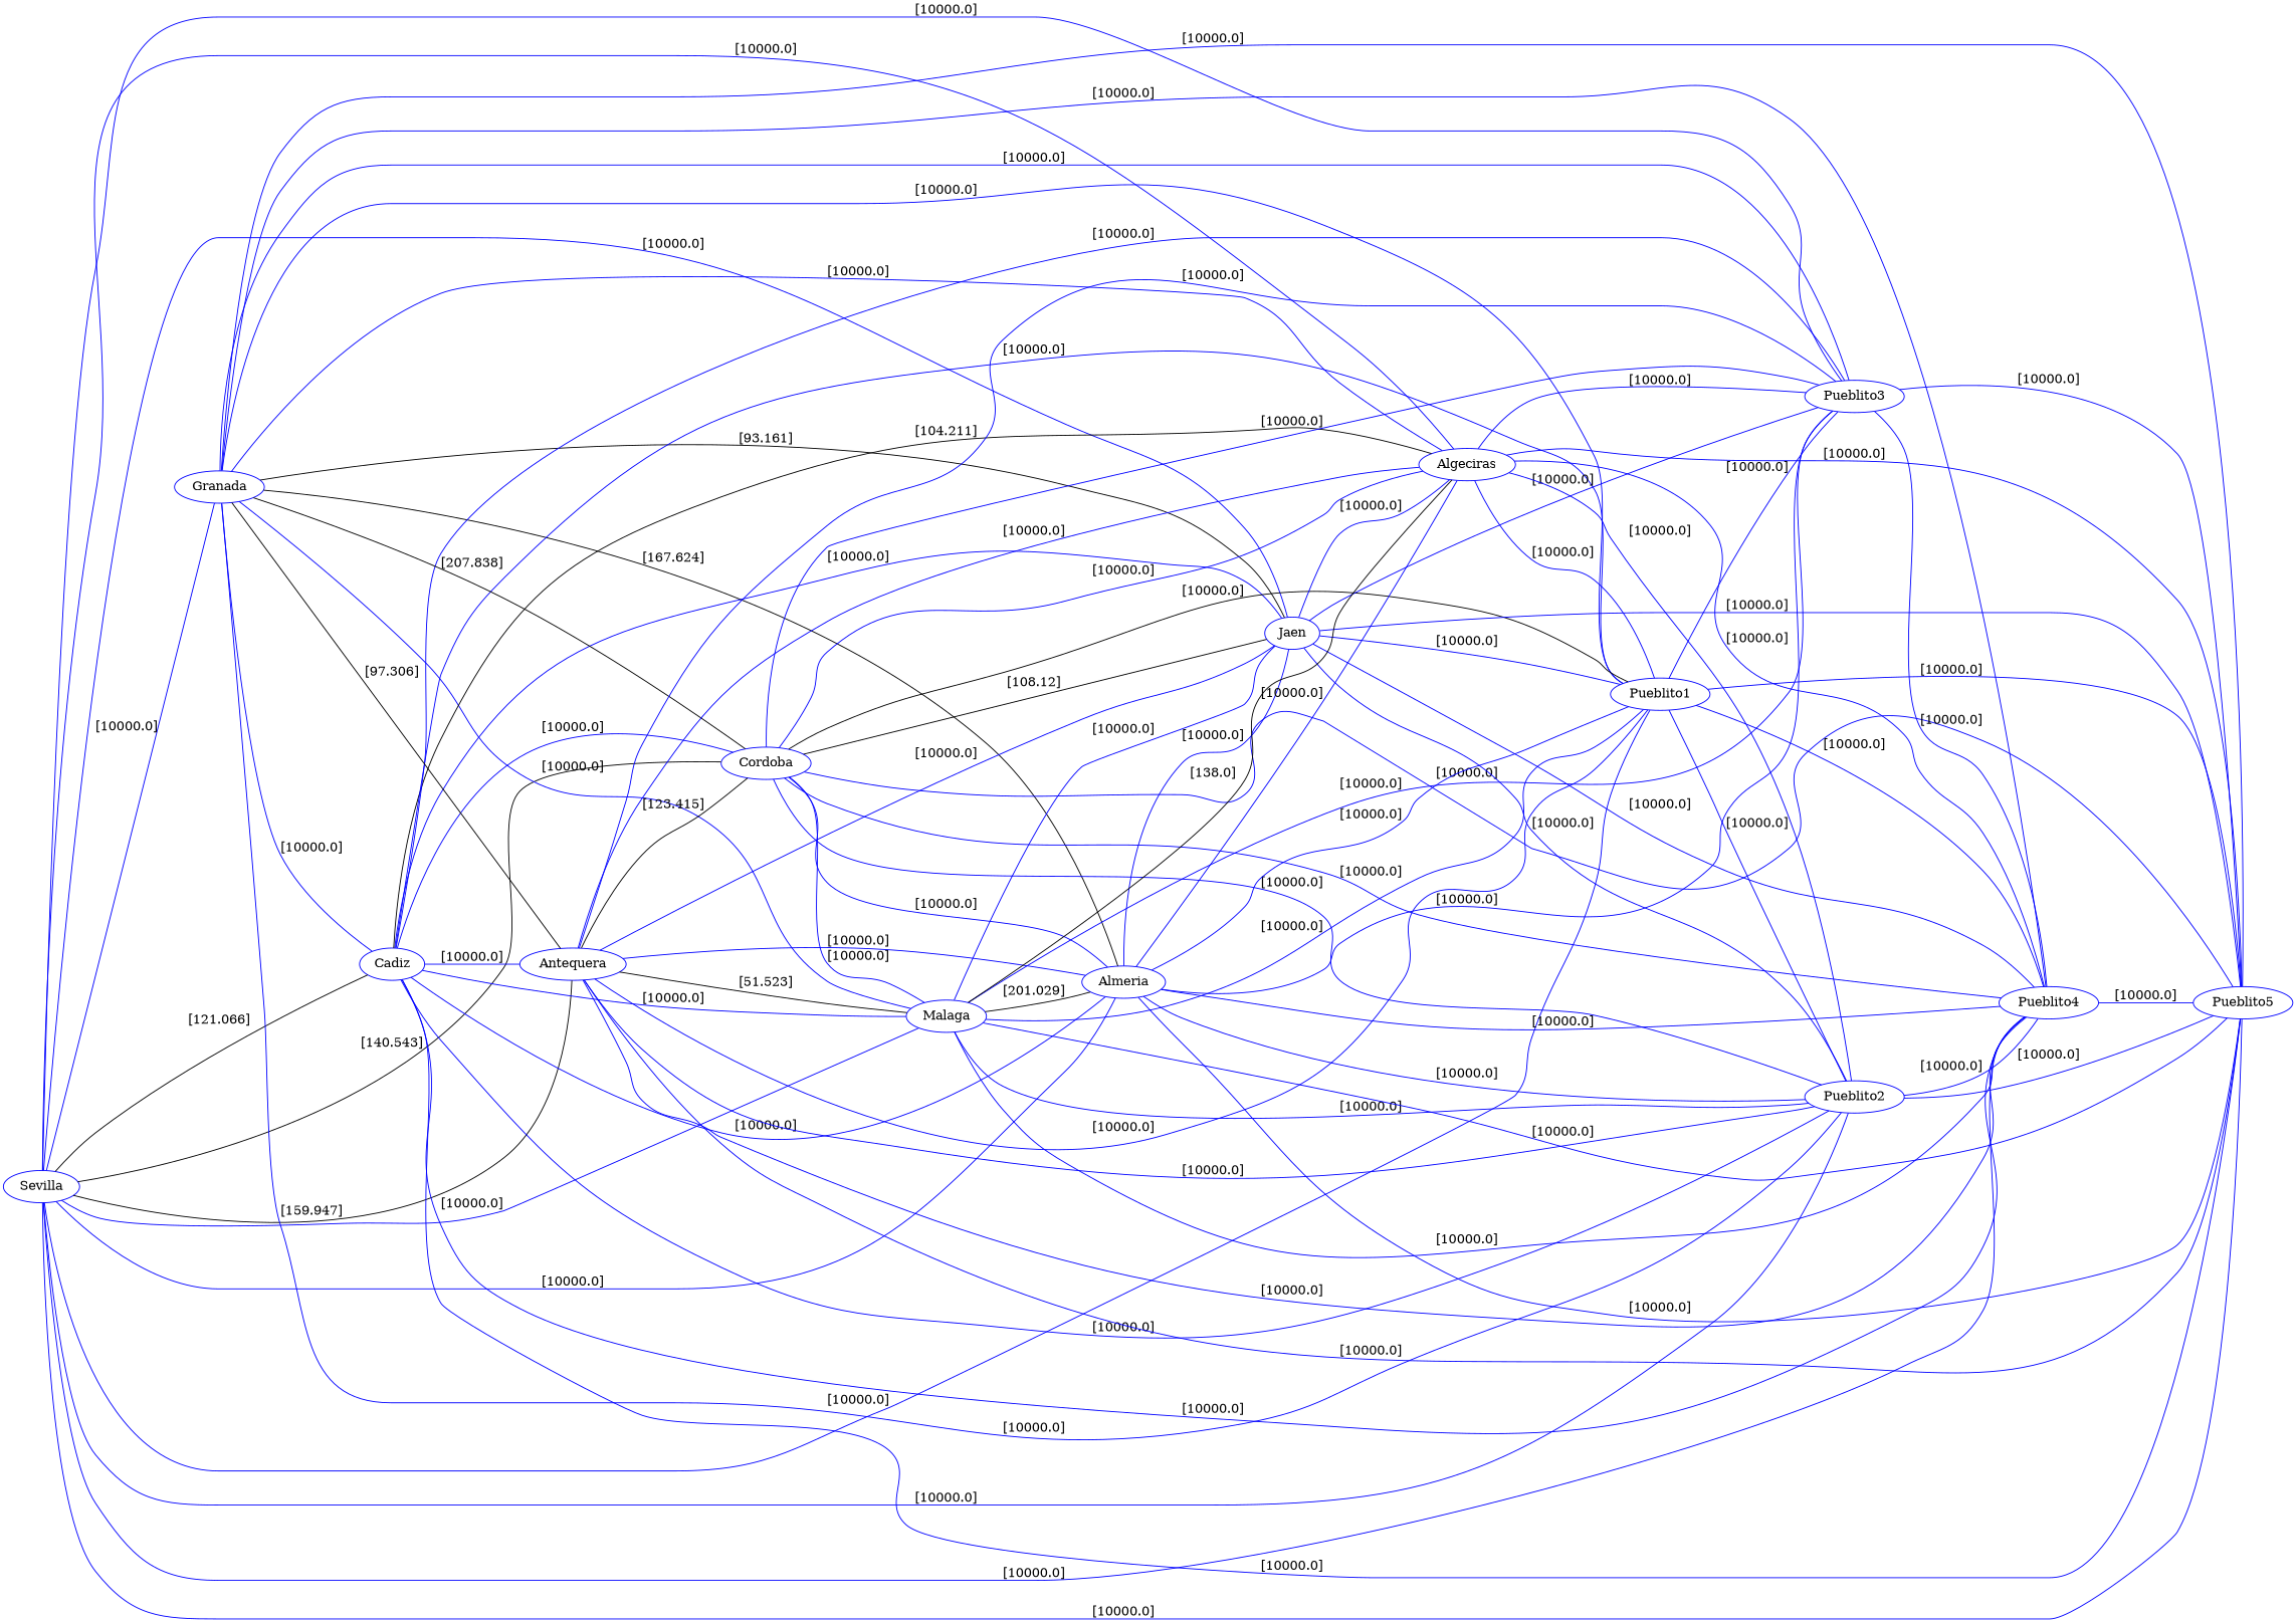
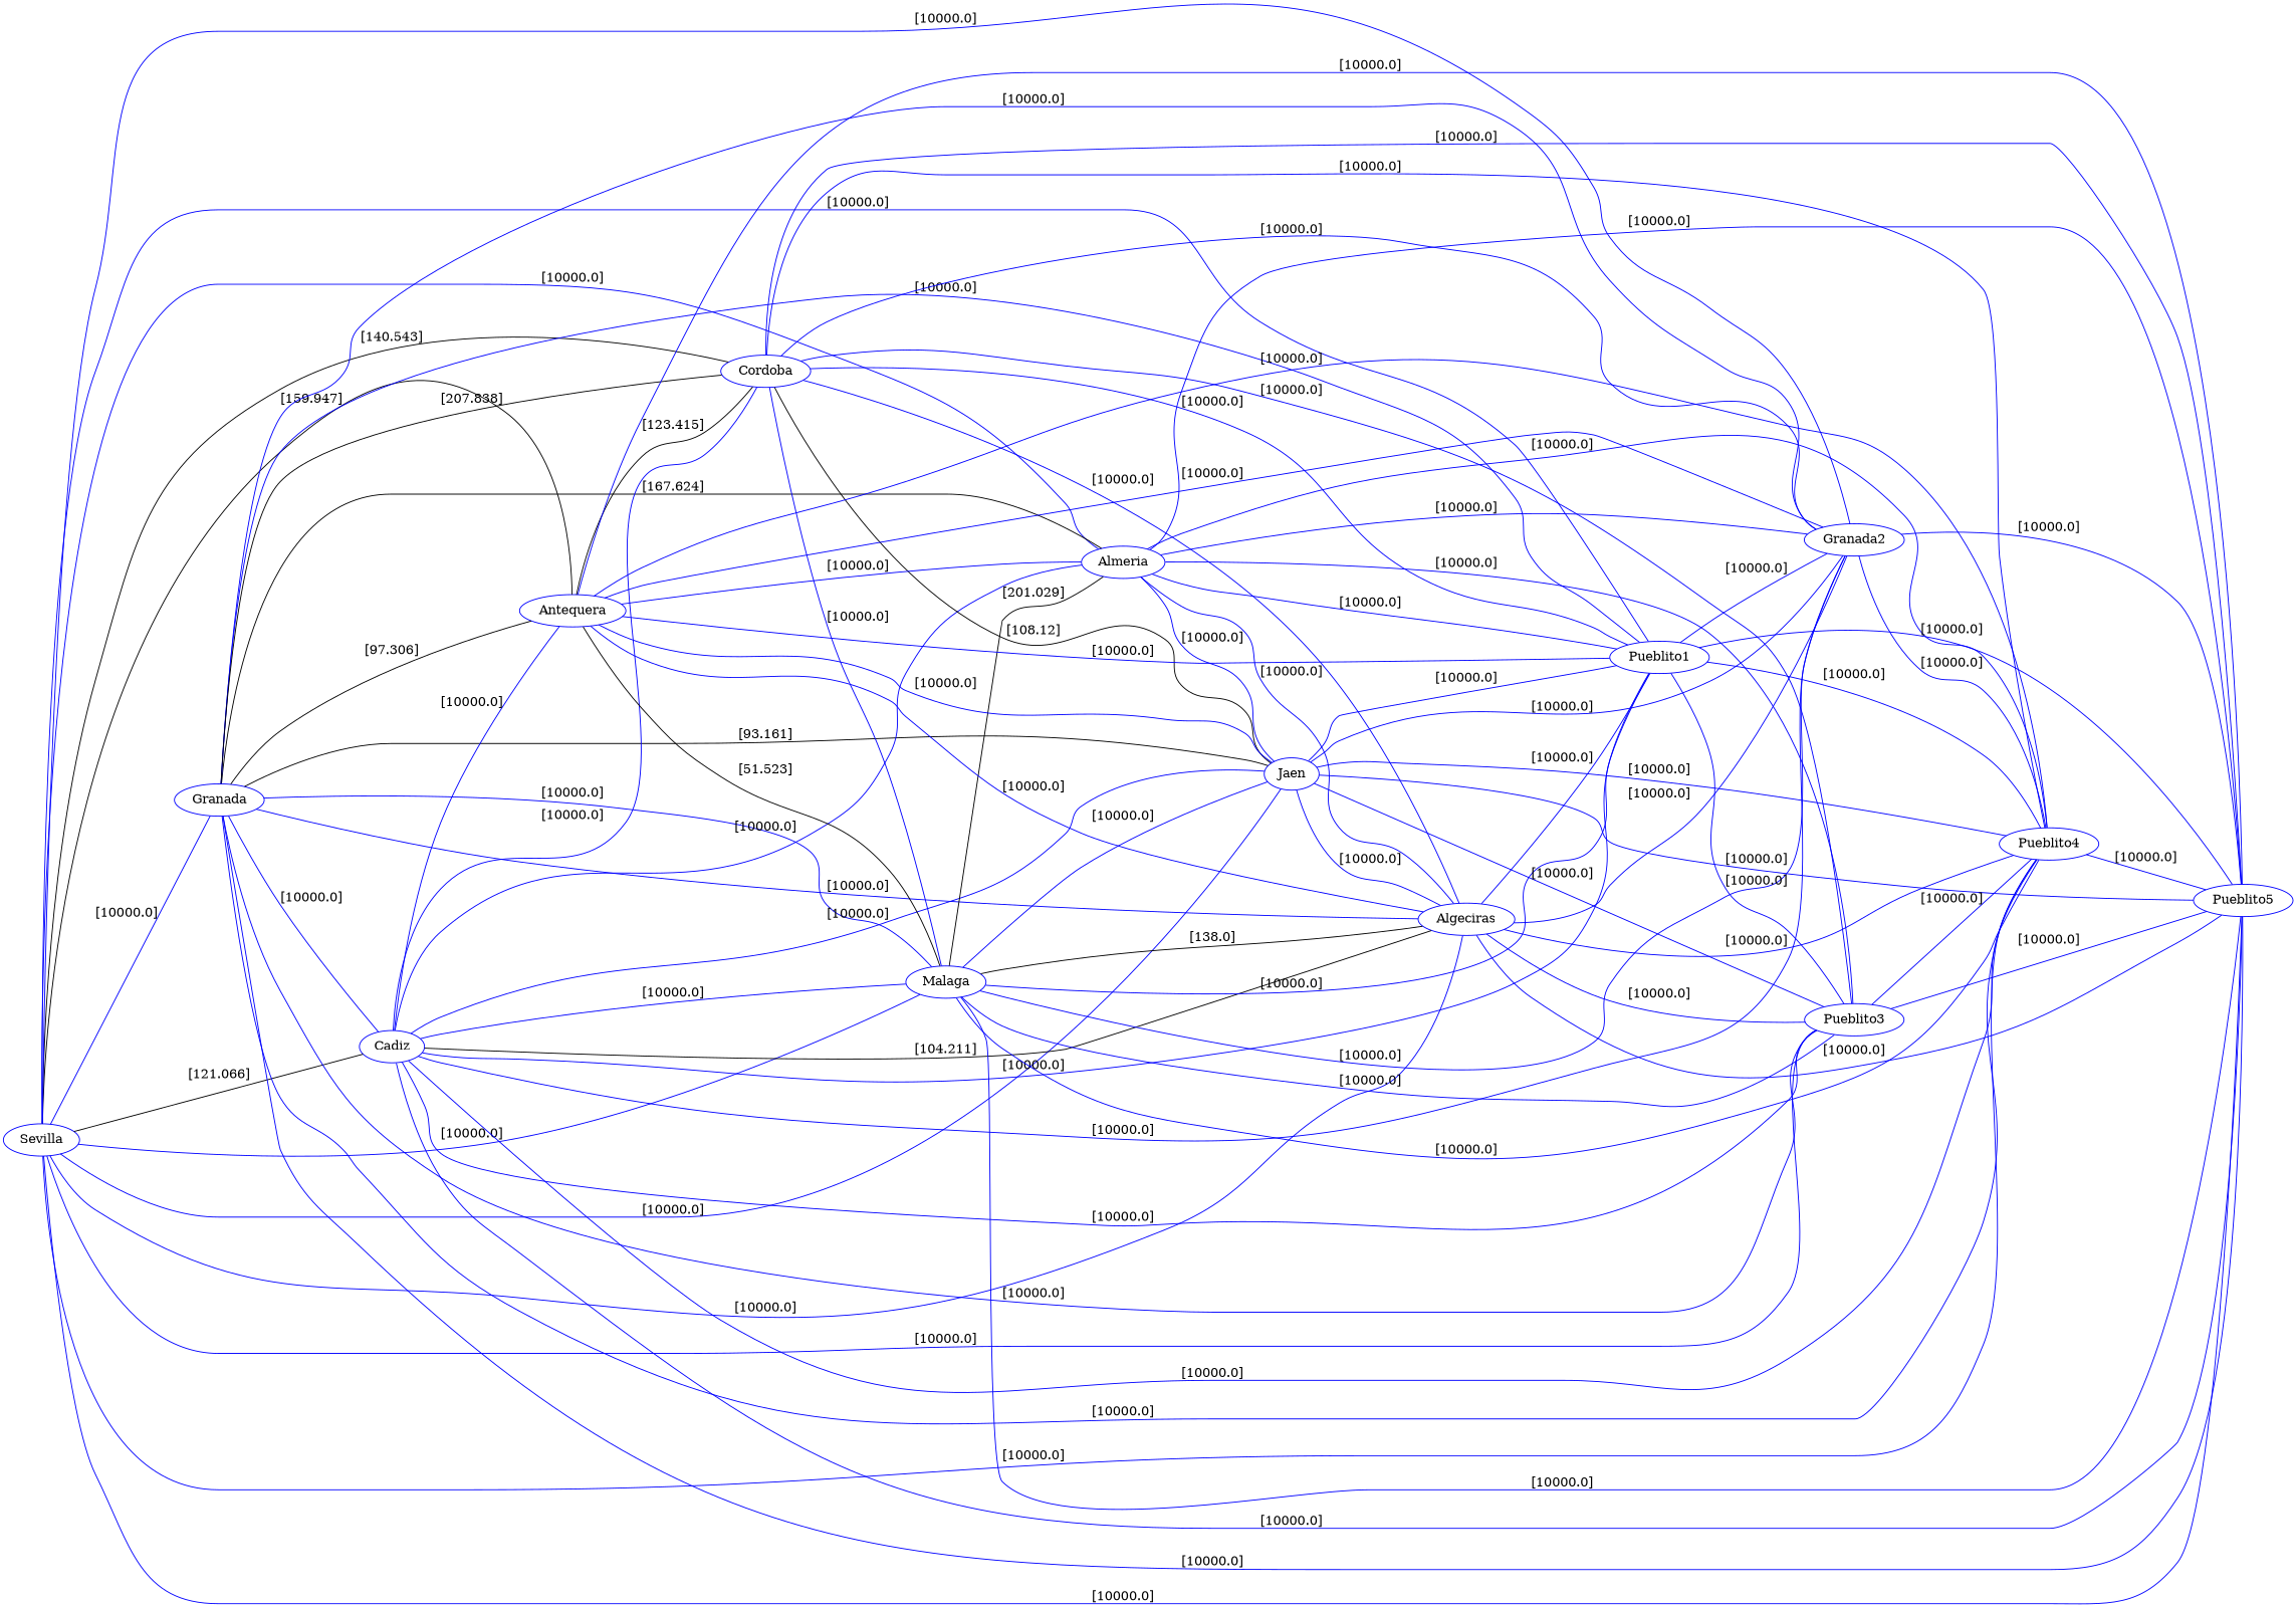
  strict graph {
    rankdir=LR
    node [color=blue]
    edge [color=blue]
    n1 [label=Sevilla]
    n2 [label=Granada]
    n3 [label=Cadiz]
    n4 [label=Cordoba]
    n5 [label=Malaga]
    n6 [label=Antequera]
    n7 [label=Almeria]
    n8 [label=Jaen]
    n9 [label=Algeciras]
    n10 [label=Pueblito1]
-   n11 [label=Pueblito2]
+   n11 [label=Granada2]
    n12 [label=Pueblito3]
    n13 [label=Pueblito4]
    n14 [label=Pueblito5]
    n1 -- n2 [label="[10000.0]"]
    n1 -- n3 [label="[121.066]" color=""]
    n1 -- n4 [label="[140.543]" color=""]
    n1 -- n5 [label="[10000.0]"]
    n1 -- n6 [label="[159.947]" color=""]
    n1 -- n7 [label="[10000.0]"]
    n1 -- n8 [label="[10000.0]"]
    n1 -- n9 [label="[10000.0]"]
    n1 -- n10 [label="[10000.0]"]
    n1 -- n11 [label="[10000.0]"]
    n1 -- n12 [label="[10000.0]"]
    n1 -- n13 [label="[10000.0]"]
    n1 -- n14 [label="[10000.0]"]
    n2 -- n3 [label="[10000.0]"]
    n2 -- n5 [label="[10000.0]"]
    n2 -- n7 [label="[167.624]" color=""]
    n2 -- n8 [label="[93.161]" color=""]
    n2 -- n9 [label="[10000.0]"]
    n2 -- n10 [label="[10000.0]"]
    n2 -- n11 [label="[10000.0]"]
    n2 -- n12 [label="[10000.0]"]
    n2 -- n13 [label="[10000.0]"]
    n2 -- n14 [label="[10000.0]"]
    n3 -- n4 [label="[10000.0]"]
    n3 -- n5 [label="[10000.0]"]
    n3 -- n6 [label="[10000.0]"]
    n3 -- n7 [label="[10000.0]"]
    n3 -- n8 [label="[10000.0]"]
    n3 -- n9 [label="[104.211]" color=""]
    n3 -- n10 [label="[10000.0]"]
    n3 -- n11 [label="[10000.0]"]
    n3 -- n12 [label="[10000.0]"]
    n3 -- n13 [label="[10000.0]"]
    n3 -- n14 [label="[10000.0]"]
    n4 -- n2 [label="[207.838]" color=""]
    n4 -- n5 [label="[10000.0]"]
-   n4 -- n7 [label="[10000.0]"]
    n4 -- n8 [label="[108.12]" color=""]
    n4 -- n9 [label="[10000.0]"]
-   n4 -- n10 [color=black label="[10000.0]"]
+   n4 -- n10 [label="[10000.0]"]
    n4 -- n11 [label="[10000.0]"]
    n4 -- n12 [label="[10000.0]"]
    n4 -- n13 [label="[10000.0]"]
    n4 -- n14 [label="[10000.0]"]
    n5 -- n7 [label="[201.029]" color=""]
    n5 -- n8 [label="[10000.0]"]
    n5 -- n10 [label="[10000.0]"]
    n5 -- n11 [label="[10000.0]"]
    n5 -- n12 [label="[10000.0]"]
    n5 -- n13 [label="[10000.0]"]
    n5 -- n14 [label="[10000.0]"]
    n6 -- n2 [label="[97.306]" color=""]
    n6 -- n4 [label="[123.415]" color=""]
    n6 -- n5 [label="[51.523]" color=""]
    n6 -- n7 [label="[10000.0]"]
    n6 -- n8 [label="[10000.0]"]
    n6 -- n9 [label="[10000.0]"]
    n6 -- n10 [label="[10000.0]"]
    n6 -- n11 [label="[10000.0]"]
-   n6 -- n12 [label="[10000.0]"]
    n6 -- n13 [label="[10000.0]"]
    n6 -- n14 [label="[10000.0]"]
    n7 -- n8 [label="[10000.0]"]
    n7 -- n9 [label="[10000.0]"]
    n7 -- n10 [label="[10000.0]"]
    n7 -- n11 [label="[10000.0]"]
    n7 -- n12 [label="[10000.0]"]
    n7 -- n13 [label="[10000.0]"]
    n7 -- n14 [label="[10000.0]"]
    n8 -- n9 [label="[10000.0]"]
    n8 -- n10 [label="[10000.0]"]
    n8 -- n11 [label="[10000.0]"]
    n8 -- n12 [label="[10000.0]"]
    n8 -- n13 [label="[10000.0]"]
    n8 -- n14 [label="[10000.0]"]
    n9 -- n5 [label="[138.0]" color=""]
    n9 -- n10 [label="[10000.0]"]
    n9 -- n11 [label="[10000.0]"]
    n9 -- n12 [label="[10000.0]"]
    n9 -- n13 [label="[10000.0]"]
    n9 -- n14 [label="[10000.0]"]
    n10 -- n11 [label="[10000.0]"]
    n10 -- n12 [label="[10000.0]"]
    n10 -- n13 [label="[10000.0]"]
    n10 -- n14 [label="[10000.0]"]
    n11 -- n13 [label="[10000.0]"]
    n11 -- n14 [label="[10000.0]"]
    n12 -- n13 [label="[10000.0]"]
    n12 -- n14 [label="[10000.0]"]
    n13 -- n14 [label="[10000.0]"]
  }
